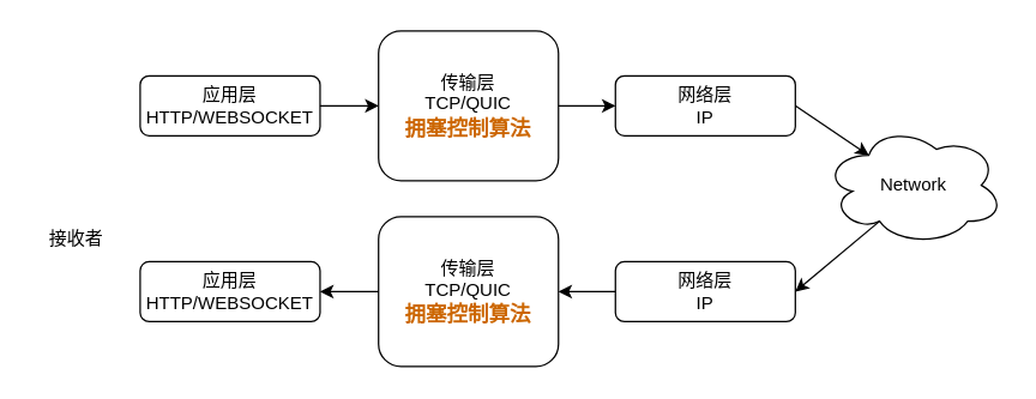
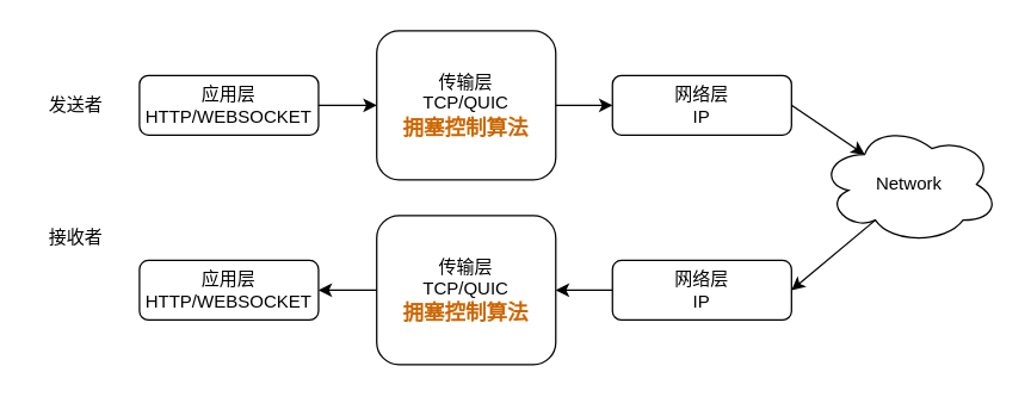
  <mxCell id="0" />
  <mxCell id="1" parent="0" />
  <mxCell id="2" value="&lt;div&gt;应用层&lt;/div&gt;HTTP/WEBSOCKET" style="rounded=1;whiteSpace=wrap;html=1;fontSize=12;glass=0;strokeWidth=1;shadow=0;" parent="1" vertex="1"><mxGeometry x="93" y="50" width="120" height="40" as="geometry" /></mxCell>
  <mxCell id="3" value="&lt;div&gt;&lt;font style=&quot;color: rgb(0, 0, 0);&quot;&gt;传输层&lt;/font&gt;&lt;/div&gt;&lt;div&gt;&lt;font style=&quot;color: rgb(0, 0, 0);&quot;&gt;TCP/QUIC&lt;/font&gt;&lt;/div&gt;&lt;div&gt;&lt;font style=&quot;color: rgb(204, 102, 0); font-size: 14px;&quot;&gt;&lt;b&gt;拥塞控制算法&lt;/b&gt;&lt;/font&gt;&lt;/div&gt;" style="rounded=1;whiteSpace=wrap;html=1;fontSize=12;glass=0;strokeWidth=1;shadow=0;fontColor=#FF8000;" vertex="1" parent="1"><mxGeometry x="252" y="20" width="120" height="100" as="geometry" /></mxCell>
  <mxCell id="4" value="&lt;div&gt;网络层&lt;/div&gt;IP" style="rounded=1;whiteSpace=wrap;html=1;fontSize=12;glass=0;strokeWidth=1;shadow=0;" vertex="1" parent="1"><mxGeometry x="410" y="50" width="120" height="40" as="geometry" /></mxCell>
  <mxCell id="5" value="" style="endArrow=classic;html=1;rounded=0;exitX=1;exitY=0.5;exitDx=0;exitDy=0;entryX=0;entryY=0.5;entryDx=0;entryDy=0;" edge="1" parent="1" source="2" target="3"><mxGeometry width="50" height="50" relative="1" as="geometry"><mxPoint x="313" y="190" as="sourcePoint" /><mxPoint x="363" y="140" as="targetPoint" /></mxGeometry></mxCell>
  <mxCell id="6" value="" style="endArrow=classic;html=1;rounded=0;entryX=0;entryY=0.5;entryDx=0;entryDy=0;exitX=1;exitY=0.5;exitDx=0;exitDy=0;" edge="1" parent="1" source="3" target="4"><mxGeometry width="50" height="50" relative="1" as="geometry"><mxPoint x="362" y="60" as="sourcePoint" /><mxPoint x="260" y="70" as="targetPoint" /></mxGeometry></mxCell>
  <mxCell id="7" value="Network" style="ellipse;shape=cloud;whiteSpace=wrap;html=1;" vertex="1" parent="1"><mxGeometry x="549" y="83" width="120" height="80" as="geometry" /></mxCell>
  <mxCell id="8" value="&lt;div&gt;网络层&lt;/div&gt;IP" style="rounded=1;whiteSpace=wrap;html=1;fontSize=12;glass=0;strokeWidth=1;shadow=0;" vertex="1" parent="1"><mxGeometry x="410" y="174" width="120" height="40" as="geometry" /></mxCell>
  <mxCell id="9" value="&lt;div&gt;&lt;font style=&quot;color: rgb(0, 0, 0);&quot;&gt;传输层&lt;/font&gt;&lt;/div&gt;&lt;div&gt;&lt;font style=&quot;color: rgb(0, 0, 0);&quot;&gt;TCP/QUIC&lt;/font&gt;&lt;/div&gt;&lt;div&gt;&lt;font style=&quot;color: rgb(204, 102, 0); font-size: 14px;&quot;&gt;&lt;b&gt;拥塞控制算法&lt;/b&gt;&lt;/font&gt;&lt;/div&gt;" style="rounded=1;whiteSpace=wrap;html=1;fontSize=12;glass=0;strokeWidth=1;shadow=0;fontColor=#FF8000;" vertex="1" parent="1"><mxGeometry x="252" y="144" width="120" height="100" as="geometry" /></mxCell>
  <mxCell id="10" value="&lt;div&gt;应用层&lt;/div&gt;HTTP/WEBSOCKET" style="rounded=1;whiteSpace=wrap;html=1;fontSize=12;glass=0;strokeWidth=1;shadow=0;" vertex="1" parent="1"><mxGeometry x="93" y="174" width="120" height="40" as="geometry" /></mxCell>
  <mxCell id="11" value="" style="endArrow=classic;html=1;rounded=0;entryX=0.25;entryY=0.25;entryDx=0;entryDy=0;exitX=1;exitY=0.5;exitDx=0;exitDy=0;entryPerimeter=0;" edge="1" parent="1" source="4" target="7"><mxGeometry width="50" height="50" relative="1" as="geometry"><mxPoint x="370" y="80" as="sourcePoint" /><mxPoint x="420" y="80" as="targetPoint" /></mxGeometry></mxCell>
  <mxCell id="12" value="" style="endArrow=classic;html=1;rounded=0;entryX=1;entryY=0.5;entryDx=0;entryDy=0;exitX=0.31;exitY=0.8;exitDx=0;exitDy=0;exitPerimeter=0;" edge="1" parent="1" source="7" target="8"><mxGeometry width="50" height="50" relative="1" as="geometry"><mxPoint x="600" y="160" as="sourcePoint" /><mxPoint x="430" y="84" as="targetPoint" /></mxGeometry></mxCell>
  <mxCell id="13" value="" style="endArrow=classic;html=1;rounded=0;entryX=1;entryY=0.5;entryDx=0;entryDy=0;exitX=0;exitY=0.5;exitDx=0;exitDy=0;" edge="1" parent="1" source="8" target="9"><mxGeometry width="50" height="50" relative="1" as="geometry"><mxPoint x="382" y="74" as="sourcePoint" /><mxPoint x="432" y="74" as="targetPoint" /></mxGeometry></mxCell>
  <mxCell id="14" value="" style="endArrow=classic;html=1;rounded=0;entryX=1;entryY=0.5;entryDx=0;entryDy=0;" edge="1" parent="1" source="9" target="10"><mxGeometry width="50" height="50" relative="1" as="geometry"><mxPoint x="253" y="194" as="sourcePoint" /><mxPoint x="393" y="204" as="targetPoint" /></mxGeometry></mxCell>
+ <mxCell id="15" value="发送者" style="text;html=1;align=center;verticalAlign=middle;resizable=0;points=[];autosize=1;strokeColor=none;fillColor=none;" vertex="1" parent="1"><mxGeometry x="20" y="55" width="60" height="30" as="geometry" /></mxCell>
  <mxCell id="16" value="接收者" style="text;html=1;align=center;verticalAlign=middle;resizable=0;points=[];autosize=1;strokeColor=none;fillColor=none;" vertex="1" parent="1"><mxGeometry x="20" y="144" width="60" height="30" as="geometry" /></mxCell>
